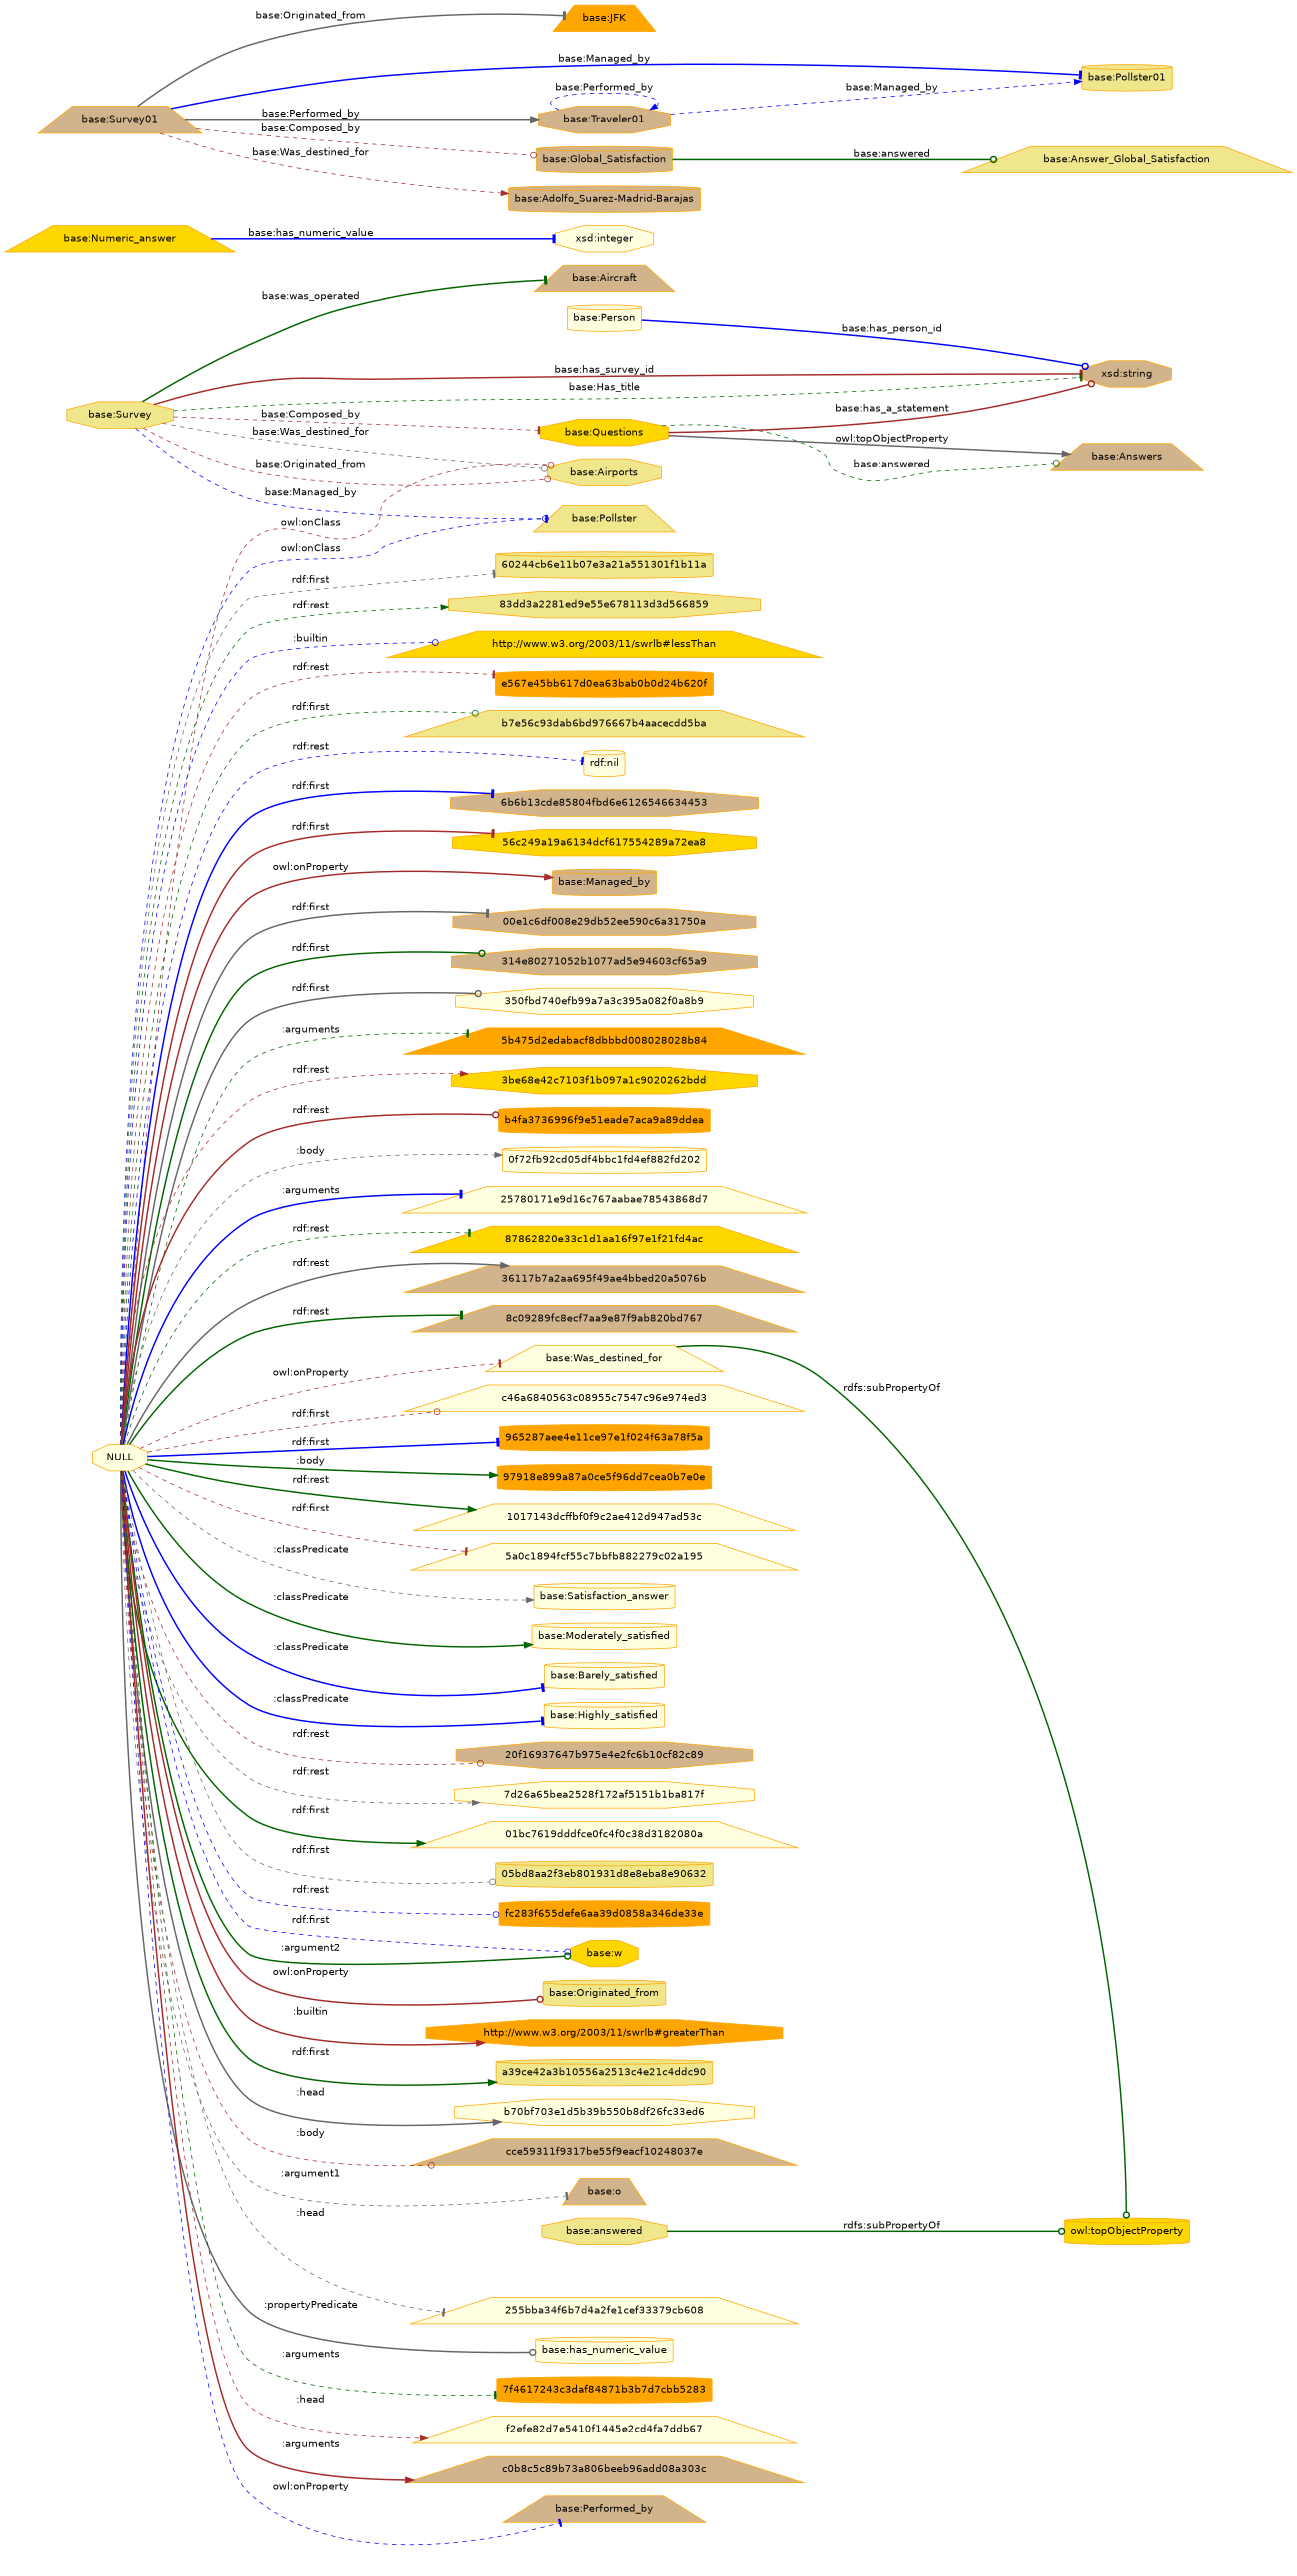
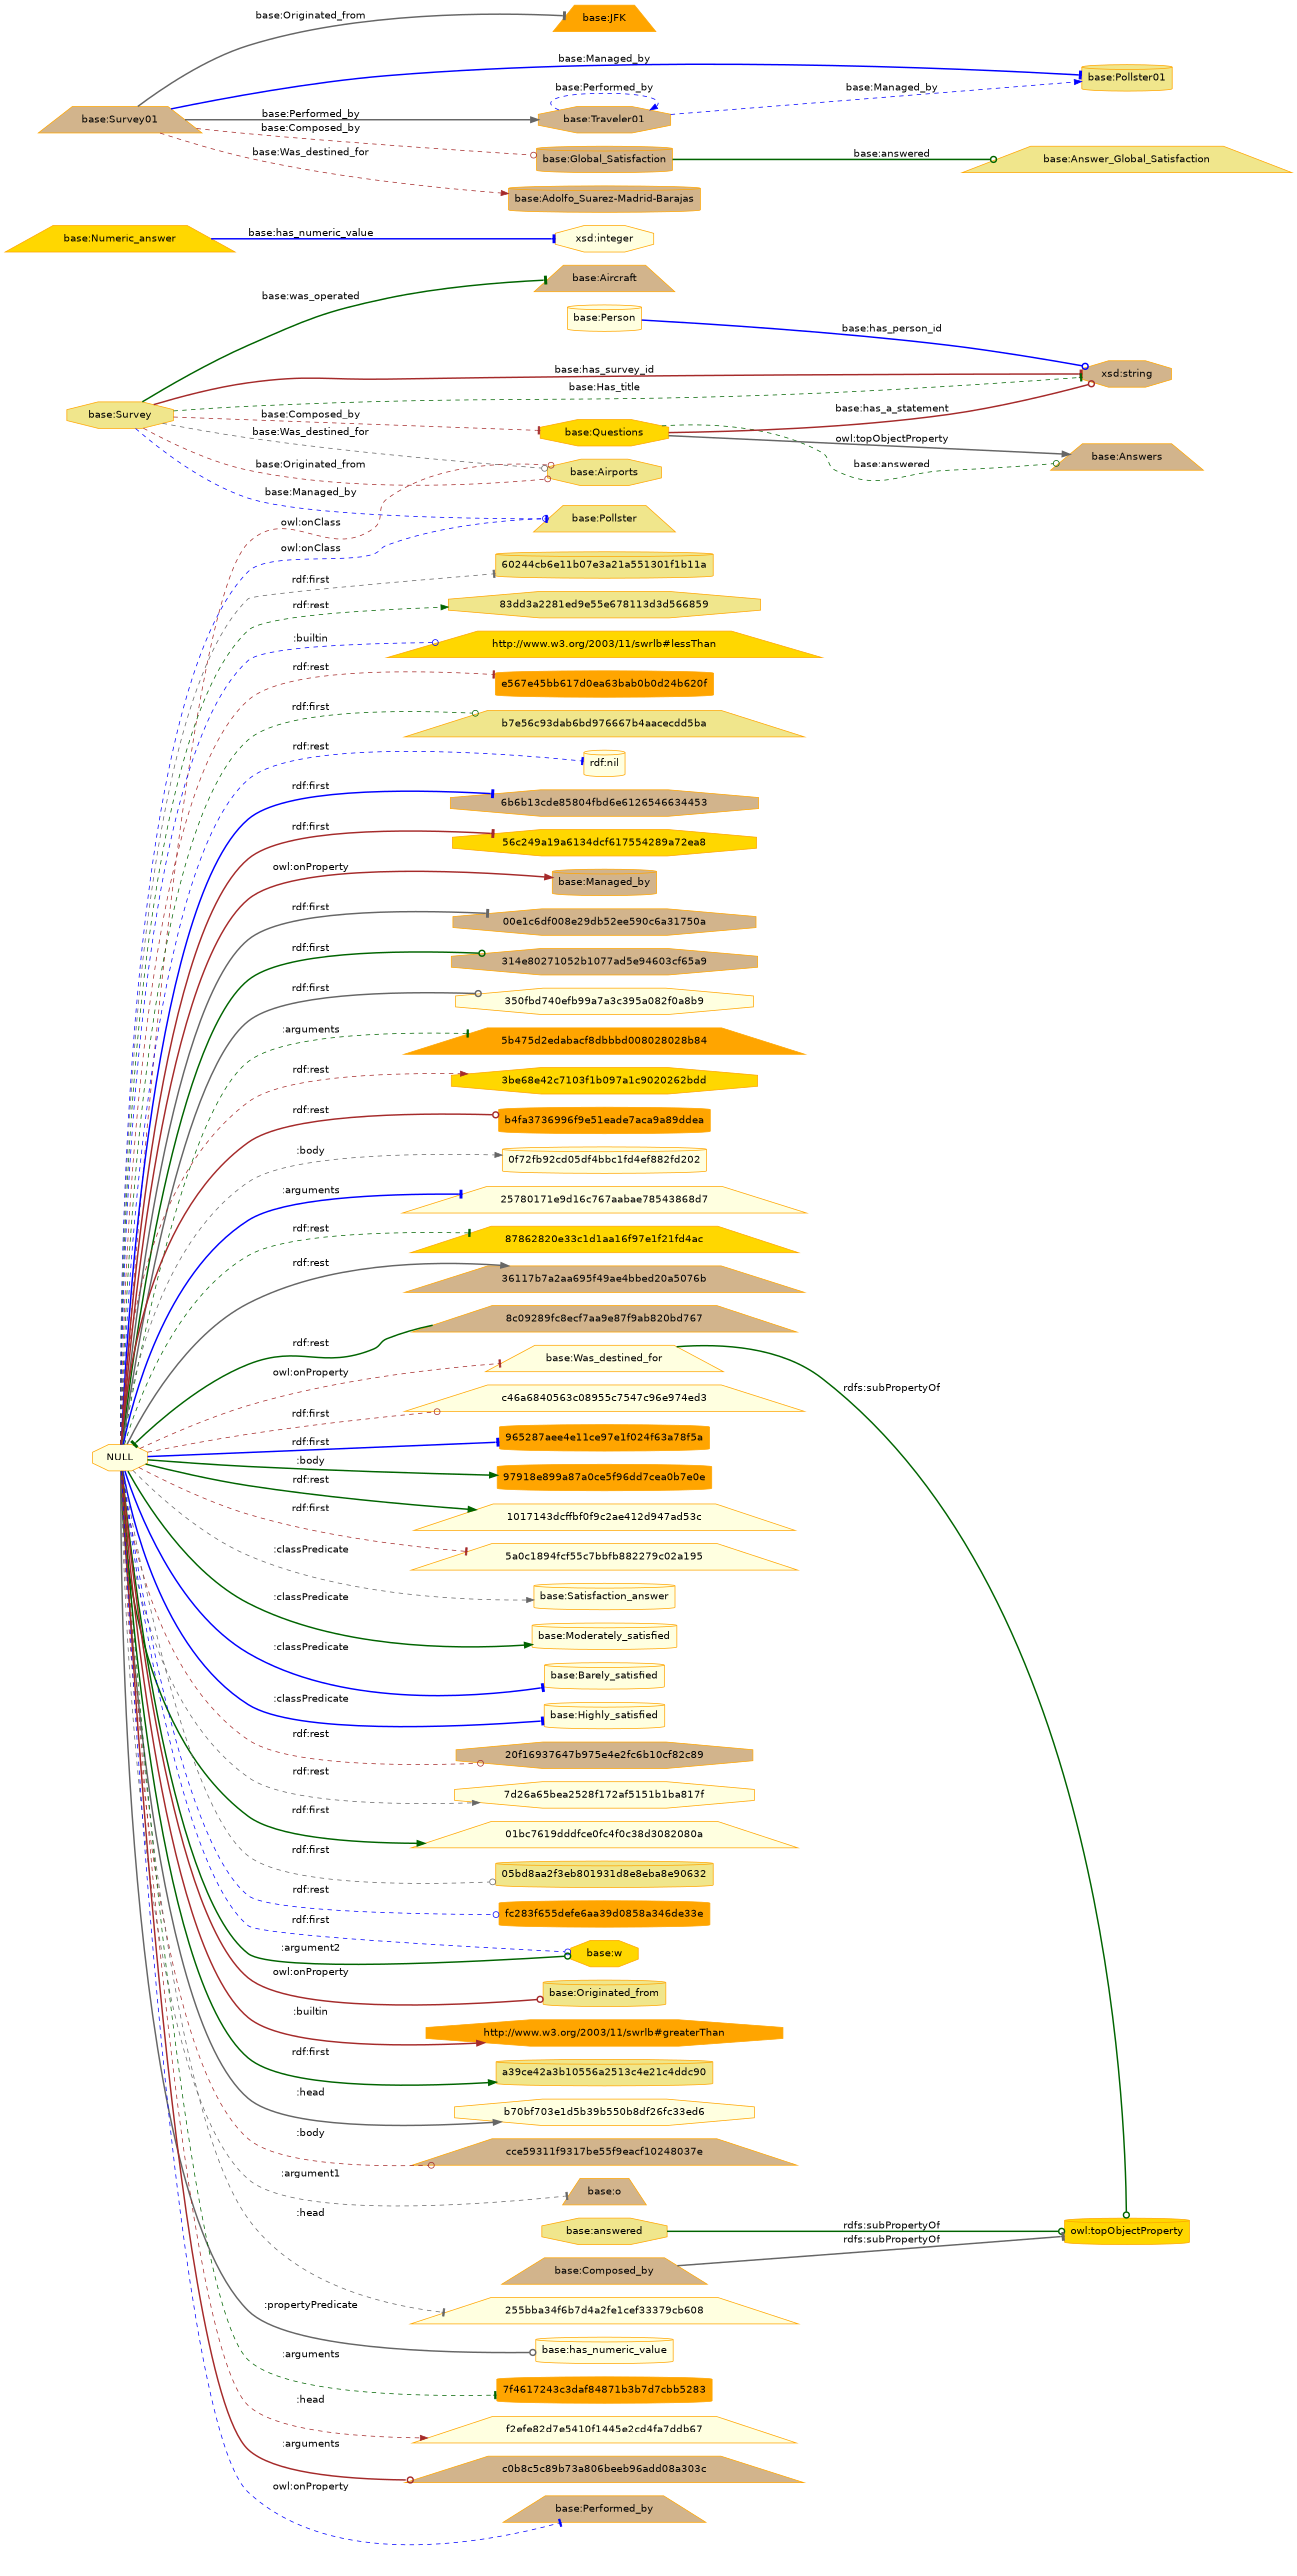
  digraph {
    fontname="DejaVu Sans"
    rankdir=LR
    node [color=orange fillcolor=lightyellow fontname="DejaVu Sans" shape=trapezium style=filled]
    edge [arrowhead=tee color=brown fontname="DejaVu Sans" style=dashed]
    "base:Pollster" [fillcolor=khaki]
    "base:Questions" [fillcolor=gold shape=octagon]
    "base:Answers" [fillcolor=tan]
    "xsd:string" [fillcolor=tan shape=octagon]
    "base:Numeric_answer" [fillcolor=gold]
    "xsd:integer" [shape=octagon]
    "base:Person" [shape=cylinder]
    "base:Survey" [fillcolor=khaki shape=octagon]
    "base:Airports" [fillcolor=khaki shape=octagon]
    "base:Aircraft" [fillcolor=tan]
    NULL [shape=octagon]
    "base:Satisfaction_answer" [shape=cylinder]
    "base:Moderately_satisfied" [shape=cylinder]
    "base:Barely_satisfied" [shape=cylinder]
    "base:Highly_satisfied" [shape=cylinder]
    "20f16937647b975e4e2fc6b10cf82c89" [fillcolor=tan shape=octagon]
    "7d26a65bea2528f172af5151b1ba817f" [shape=octagon]
-   "01bc7619dddfce0fc4f0c38d3082080a" [label="01bc7619dddfce0fc4f0c38d3182080a"]
+   "01bc7619dddfce0fc4f0c38d3082080a"
    "05bd8aa2f3eb801931d8e8eba8e90632" [fillcolor=khaki shape=cylinder]
    fc283f655defe6aa39d0858a346de33e [fillcolor=orange shape=cylinder]
    "base:w" [fillcolor=gold shape=octagon]
    "base:Originated_from" [fillcolor=khaki shape=cylinder]
    "http://www.w3.org/2003/11/swrlb#greaterThan" [fillcolor=orange shape=octagon]
    a39ce42a3b10556a2513c4e21c4ddc90 [fillcolor=khaki shape=cylinder]
    b70bf703e1d5b39b550b8df26fc33ed6 [shape=octagon]
    cce59311f9317be55f9eacf10248037e [fillcolor=tan]
    "base:o" [fillcolor=tan]
    "255bba34f6b7d4a2fe1cef33379cb608"
    "base:has_numeric_value" [shape=cylinder]
    "7f4617243c3daf84871b3b7d7cbb5283" [fillcolor=orange shape=cylinder]
    f2efe82d7e5410f1445e2cd4fa7ddb67
    c0b8c5c89b73a806beeb96add08a303c [fillcolor=tan]
    "base:Performed_by" [fillcolor=tan]
    "60244cb6e11b07e3a21a551301f1b11a" [fillcolor=khaki shape=cylinder]
    "83dd3a2281ed9e55e678113d3d566859" [fillcolor=khaki shape=octagon]
    "http://www.w3.org/2003/11/swrlb#lessThan" [fillcolor=gold]
    e567e45bb617d0ea63bab0b0d24b620f [fillcolor=orange shape=cylinder]
    b7e56c93dab6bd976667b4aacecdd5ba [fillcolor=khaki]
    "rdf:nil" [shape=cylinder]
    "6b6b13cde85804fbd6e6126546634453" [fillcolor=tan shape=octagon]
    n41 [fillcolor=gold label="56c249a19a6134dcf617554289a72ea8" shape=octagon]
    "base:Managed_by" [fillcolor=tan shape=cylinder]
    "00e1c6df008e29db52ee590c6a31750a" [fillcolor=tan shape=octagon]
    "314e80271052b1077ad5e94603cf65a9" [fillcolor=tan shape=octagon]
    "350fbd740efb99a7a3c395a082f0a8b9" [shape=octagon]
    "5b475d2edabacf8dbbbd008028028b84" [fillcolor=orange]
    "3be68e42c7103f1b097a1c9020262bdd" [fillcolor=gold shape=octagon]
    b4fa3736996f9e51eade7aca9a89ddea [fillcolor=orange shape=cylinder]
    "0f72fb92cd05df4bbc1fd4ef882fd202" [shape=cylinder]
    "25780171e9d16c767aabae78543868d7"
    "87862820e33c1d1aa16f97e1f21fd4ac" [fillcolor=gold]
    "36117b7a2aa695f49ae4bbed20a5076b" [fillcolor=tan]
    "8c09289fc8ecf7aa9e87f9ab820bd767" [fillcolor=tan]
    "base:Was_destined_for"
    c46a6840563c08955c7547c96e974ed3
    "965287aee4e11ce97e1f024f63a78f5a" [fillcolor=orange shape=cylinder]
    "97918e899a87a0ce5f96dd7cea0b7e0e" [fillcolor=orange shape=cylinder]
    "1017143dcffbf0f9c2ae412d947ad53c"
    "5a0c1894fcf55c7bbfb882279c02a195"
    "owl:topObjectProperty" [fillcolor=gold shape=cylinder]
    "base:Survey01" [fillcolor=tan]
    "base:JFK" [fillcolor=orange]
    "base:Pollster01" [fillcolor=khaki shape=cylinder]
    "base:Traveler01" [fillcolor=tan shape=octagon]
    "base:Global_Satisfaction" [fillcolor=tan shape=cylinder]
    "base:Adolfo_Suarez-Madrid-Barajas" [fillcolor=tan shape=cylinder]
    "base:Answer_Global_Satisfaction" [fillcolor=khaki]
    "base:answered" [fillcolor=khaki shape=octagon]
+   "base:Composed_by" [fillcolor=tan]
    "base:Questions" -> "base:Answers" [arrowhead=odot color=darkgreen label="base:answered"]
    "base:Questions" -> "base:Answers" [arrowhead=normal color=gray40 label="owl:topObjectProperty" style=bold]
    "base:Questions" -> "xsd:string" [arrowhead=odot label="base:has_a_statement" style=bold]
    "base:Numeric_answer" -> "xsd:integer" [color=blue label="base:has_numeric_value" style=bold]
    "base:Person" -> "xsd:string" [arrowhead=odot color=blue label="base:has_person_id" style=bold]
    "base:Survey" -> "base:Pollster" [color=blue label="base:Managed_by"]
    "base:Survey" -> "base:Questions" [label="base:Composed_by"]
    "base:Survey" -> "xsd:string" [label="base:has_survey_id" style=bold]
    "base:Survey" -> "xsd:string" [color=darkgreen label="base:Has_title"]
    "base:Survey" -> "base:Airports" [arrowhead=odot label="base:Originated_from"]
    "base:Survey" -> "base:Airports" [arrowhead=odot color=gray40 label="base:Was_destined_for"]
    "base:Survey" -> "base:Aircraft" [color=darkgreen label="base:was_operated" style=bold]
    NULL -> "base:Pollster" [arrowhead=odot color=blue label="owl:onClass"]
    NULL -> "base:Airports" [arrowhead=odot label="owl:onClass"]
    NULL -> "base:Satisfaction_answer" [arrowhead=normal color=gray40 label=":classPredicate"]
    NULL -> "base:Moderately_satisfied" [arrowhead=normal color=darkgreen label=":classPredicate" style=bold]
    NULL -> "base:Barely_satisfied" [color=blue label=":classPredicate" style=bold]
    NULL -> "base:Highly_satisfied" [color=blue label=":classPredicate" style=bold]
    NULL -> "20f16937647b975e4e2fc6b10cf82c89" [arrowhead=odot label="rdf:rest"]
    NULL -> "7d26a65bea2528f172af5151b1ba817f" [arrowhead=normal color=gray40 label="rdf:rest"]
    NULL -> "01bc7619dddfce0fc4f0c38d3082080a" [arrowhead=normal color=darkgreen label="rdf:first" style=bold]
    NULL -> "05bd8aa2f3eb801931d8e8eba8e90632" [arrowhead=odot color=gray40 label="rdf:first"]
    NULL -> fc283f655defe6aa39d0858a346de33e [arrowhead=odot color=blue label="rdf:rest"]
    NULL -> "base:w" [arrowhead=odot color=blue label="rdf:first"]
    NULL -> "base:w" [arrowhead=odot color=darkgreen label=":argument2" style=bold]
    NULL -> "base:Originated_from" [arrowhead=odot label="owl:onProperty" style=bold]
    NULL -> "http://www.w3.org/2003/11/swrlb#greaterThan" [arrowhead=normal label=":builtin" style=bold]
    NULL -> a39ce42a3b10556a2513c4e21c4ddc90 [arrowhead=normal color=darkgreen label="rdf:first" style=bold]
    NULL -> b70bf703e1d5b39b550b8df26fc33ed6 [arrowhead=normal color=gray40 label=":head" style=bold]
    NULL -> cce59311f9317be55f9eacf10248037e [arrowhead=odot label=":body"]
    NULL -> "base:o" [color=gray40 label=":argument1"]
    NULL -> "255bba34f6b7d4a2fe1cef33379cb608" [color=gray40 label=":head"]
    NULL -> "base:has_numeric_value" [arrowhead=odot color=gray40 label=":propertyPredicate" style=bold]
    NULL -> "7f4617243c3daf84871b3b7d7cbb5283" [color=darkgreen label=":arguments"]
    NULL -> f2efe82d7e5410f1445e2cd4fa7ddb67 [arrowhead=normal label=":head"]
-   NULL -> c0b8c5c89b73a806beeb96add08a303c [arrowhead=normal label=":arguments" style=bold]
+   NULL -> c0b8c5c89b73a806beeb96add08a303c [arrowhead=odot label=":arguments" style=bold]
    NULL -> "base:Performed_by" [color=blue label="owl:onProperty"]
    NULL -> "60244cb6e11b07e3a21a551301f1b11a" [color=gray40 label="rdf:first"]
    NULL -> "83dd3a2281ed9e55e678113d3d566859" [arrowhead=normal color=darkgreen label="rdf:rest"]
    NULL -> "http://www.w3.org/2003/11/swrlb#lessThan" [arrowhead=odot color=blue label=":builtin"]
    NULL -> e567e45bb617d0ea63bab0b0d24b620f [label="rdf:rest"]
    NULL -> b7e56c93dab6bd976667b4aacecdd5ba [arrowhead=odot color=darkgreen label="rdf:first"]
    NULL -> "rdf:nil" [color=blue label="rdf:rest"]
    NULL -> "6b6b13cde85804fbd6e6126546634453" [color=blue label="rdf:first" style=bold]
    NULL -> n41 [label="rdf:first" style=bold]
    NULL -> "base:Managed_by" [arrowhead=normal label="owl:onProperty" style=bold]
    NULL -> "00e1c6df008e29db52ee590c6a31750a" [color=gray40 label="rdf:first" style=bold]
    NULL -> "314e80271052b1077ad5e94603cf65a9" [arrowhead=odot color=darkgreen label="rdf:first" style=bold]
    NULL -> "350fbd740efb99a7a3c395a082f0a8b9" [arrowhead=odot color=gray40 label="rdf:first" style=bold]
    NULL -> "5b475d2edabacf8dbbbd008028028b84" [color=darkgreen label=":arguments"]
    NULL -> "3be68e42c7103f1b097a1c9020262bdd" [arrowhead=normal label="rdf:rest"]
    NULL -> b4fa3736996f9e51eade7aca9a89ddea [arrowhead=odot label="rdf:rest" style=bold]
    NULL -> "0f72fb92cd05df4bbc1fd4ef882fd202" [arrowhead=normal color=gray40 label=":body"]
    NULL -> "25780171e9d16c767aabae78543868d7" [color=blue label=":arguments" style=bold]
    NULL -> "87862820e33c1d1aa16f97e1f21fd4ac" [color=darkgreen label="rdf:rest"]
    NULL -> "36117b7a2aa695f49ae4bbed20a5076b" [arrowhead=normal color=gray40 label="rdf:rest" style=bold]
-   NULL -> "8c09289fc8ecf7aa9e87f9ab820bd767" [color=darkgreen label="rdf:rest" style=bold]
+   "8c09289fc8ecf7aa9e87f9ab820bd767" -> NULL [color=darkgreen label="rdf:rest" style=bold]
    NULL -> "base:Was_destined_for" [label="owl:onProperty"]
    NULL -> c46a6840563c08955c7547c96e974ed3 [arrowhead=odot label="rdf:first"]
    NULL -> "965287aee4e11ce97e1f024f63a78f5a" [color=blue label="rdf:first" style=bold]
    NULL -> "97918e899a87a0ce5f96dd7cea0b7e0e" [arrowhead=normal color=darkgreen label=":body" style=bold]
    NULL -> "1017143dcffbf0f9c2ae412d947ad53c" [arrowhead=normal color=darkgreen label="rdf:rest" style=bold]
    NULL -> "5a0c1894fcf55c7bbfb882279c02a195" [label="rdf:first"]
    "base:Was_destined_for" -> "owl:topObjectProperty" [arrowhead=odot color=darkgreen label="rdfs:subPropertyOf" style=bold]
    "base:Survey01" -> "base:JFK" [color=gray40 label="base:Originated_from" style=bold]
    "base:Survey01" -> "base:Pollster01" [color=blue label="base:Managed_by" style=bold]
    "base:Survey01" -> "base:Traveler01" [arrowhead=normal color=gray40 label="base:Performed_by" style=bold]
    "base:Survey01" -> "base:Global_Satisfaction" [arrowhead=odot label="base:Composed_by"]
    "base:Survey01" -> "base:Adolfo_Suarez-Madrid-Barajas" [arrowhead=normal label="base:Was_destined_for"]
    "base:Traveler01" -> "base:Pollster01" [arrowhead=normal color=blue label="base:Managed_by"]
    "base:Traveler01" -> "base:Traveler01" [arrowhead=normal color=blue label="base:Performed_by"]
    "base:Global_Satisfaction" -> "base:Answer_Global_Satisfaction" [arrowhead=odot color=darkgreen label="base:answered" style=bold]
    "base:answered" -> "owl:topObjectProperty" [arrowhead=odot color=darkgreen label="rdfs:subPropertyOf" style=bold]
+   "base:Composed_by" -> "owl:topObjectProperty" [color=gray40 label="rdfs:subPropertyOf" style=bold]
  }
